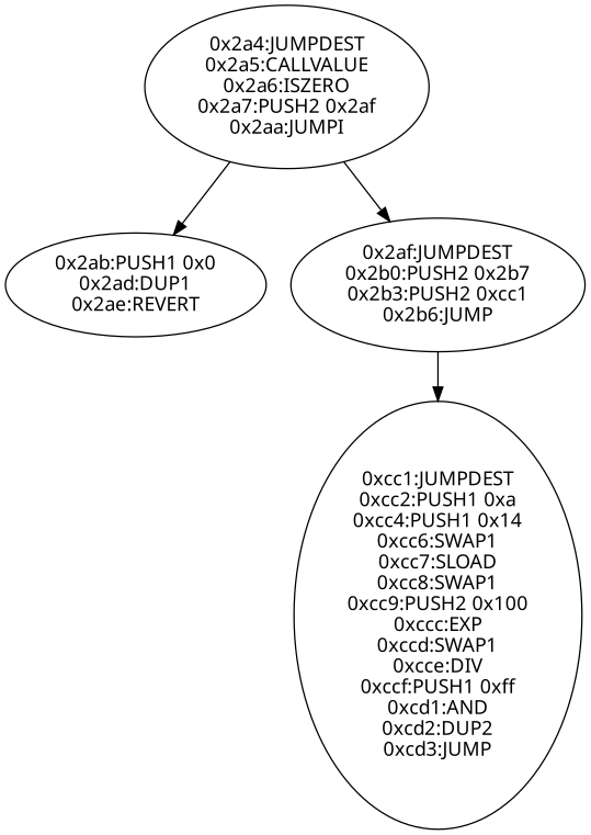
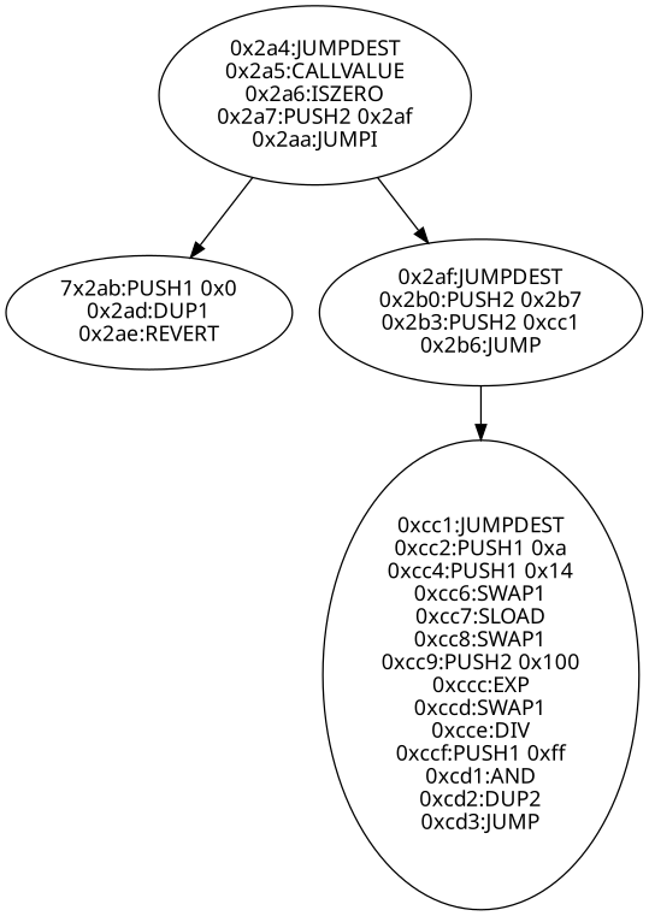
  digraph {
    fontname="Noto Sans"
    node [fontname="Noto Sans"]
    edge [fontname="Noto Sans"]
    n1 [label="0x2a4:JUMPDEST\n0x2a5:CALLVALUE\n0x2a6:ISZERO\n0x2a7:PUSH2 0x2af\n0x2aa:JUMPI"]
-   n2 [label="0x2ab:PUSH1 0x0\n0x2ad:DUP1\n0x2ae:REVERT"]
+   n2 [label="7x2ab:PUSH1 0x0\n0x2ad:DUP1\n0x2ae:REVERT"]
    n3 [label="0x2af:JUMPDEST\n0x2b0:PUSH2 0x2b7\n0x2b3:PUSH2 0xcc1\n0x2b6:JUMP"]
    n4 [label="0xcc1:JUMPDEST\n0xcc2:PUSH1 0xa\n0xcc4:PUSH1 0x14\n0xcc6:SWAP1\n0xcc7:SLOAD\n0xcc8:SWAP1\n0xcc9:PUSH2 0x100\n0xccc:EXP\n0xccd:SWAP1\n0xcce:DIV\n0xccf:PUSH1 0xff\n0xcd1:AND\n0xcd2:DUP2\n0xcd3:JUMP"]
    n1 -> n2
    n1 -> n3
    n3 -> n4
  }
